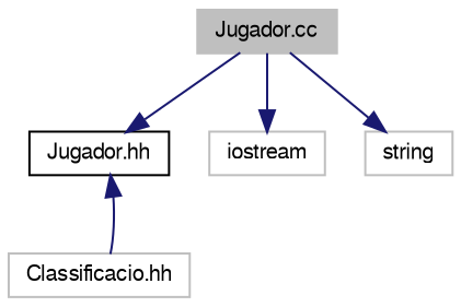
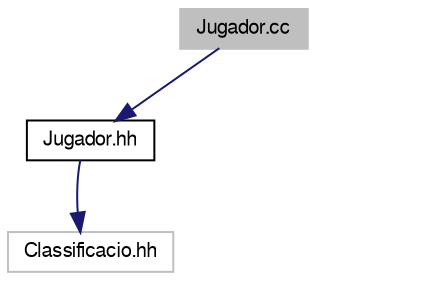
  digraph {
    node [color=grey75 fillcolor=white fontname=FreeSans fontsize=10 shape=record style=filled]
    edge [color=midnightblue fontname=FreeSans fontsize=10 labelfontname=FreeSans labelfontsize=10 style=solid]
    n1 [fillcolor=grey75 fontcolor=black height=0.2 label="Jugador.cc" width=0.4]
    n2 [color=black height=0.2 label="Jugador.hh" width=0.4]
-   n3 [height=0.2 label=iostream width=0.4]
-   n4 [height=0.2 label=string width=0.4]
    n5 [height=0.2 label="Classificacio.hh" width=0.4]
    n1 -> n2
-   n1 -> n3
-   n1 -> n4
-   n5 -> n2
+   n2 -> n5
  }
